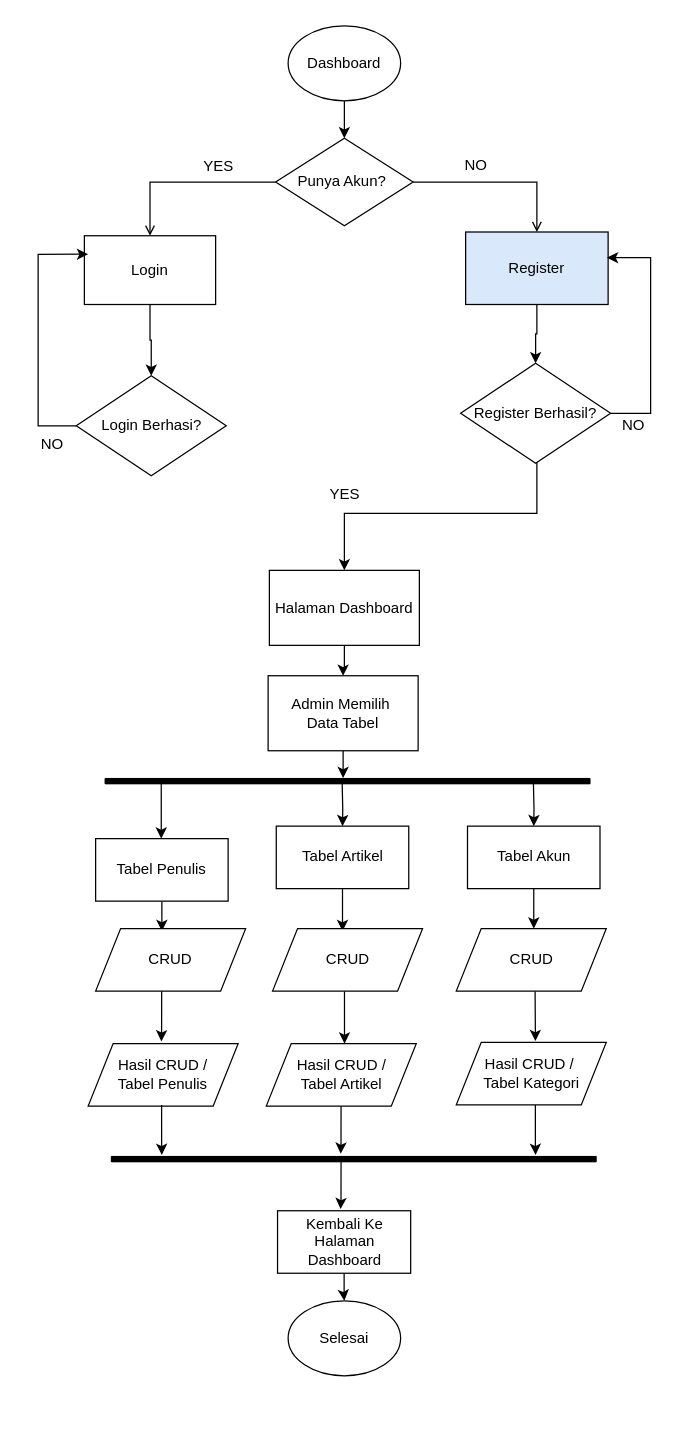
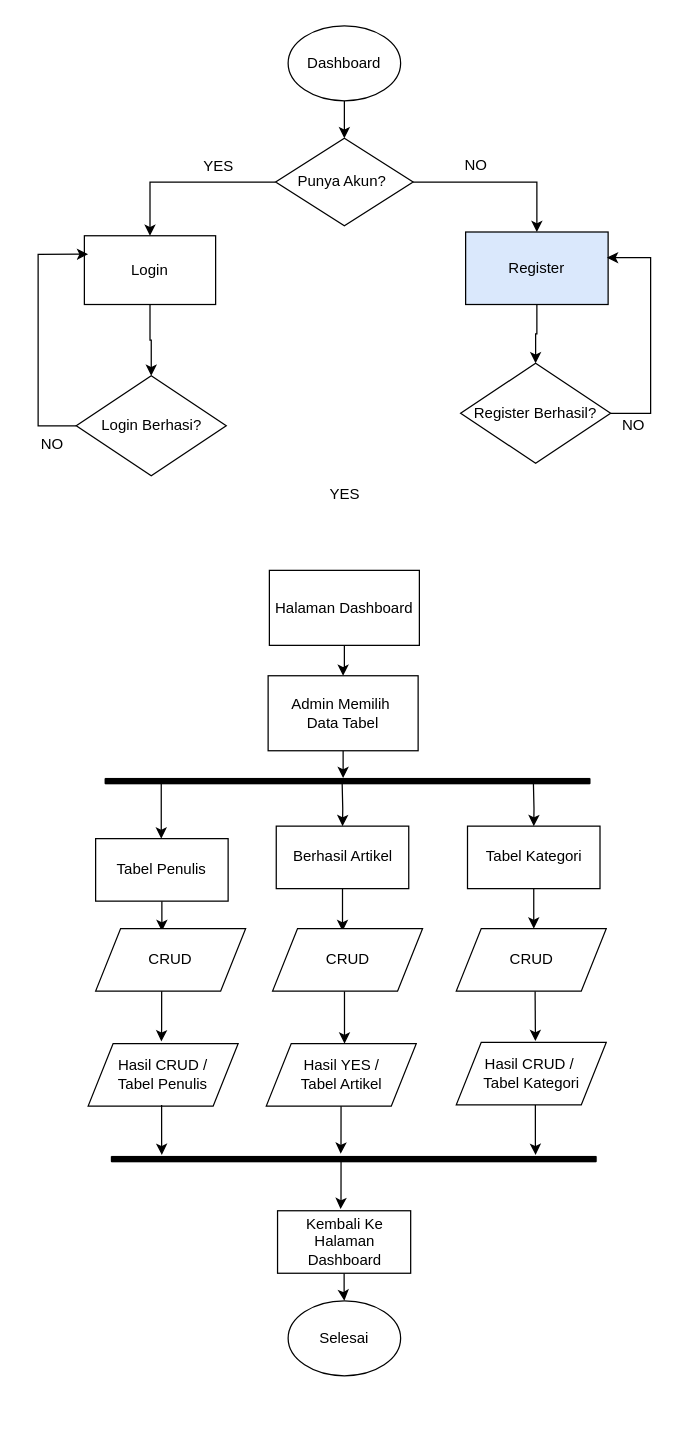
  <mxCell id="0" />
  <mxCell id="1" parent="0" />
  <mxCell id="2" value="" style="edgeStyle=orthogonalEdgeStyle;rounded=0;orthogonalLoop=1;jettySize=auto;html=1;" parent="1" source="3" target="6" edge="1"><mxGeometry relative="1" as="geometry"><mxPoint x="275" y="120" as="targetPoint" /></mxGeometry></mxCell>
  <mxCell id="3" value="Dashboard" style="ellipse;whiteSpace=wrap;html=1;" parent="1" vertex="1"><mxGeometry x="230" y="20" width="90" height="60" as="geometry" /></mxCell>
- <mxCell id="4" value="" style="edgeStyle=orthogonalEdgeStyle;rounded=0;orthogonalLoop=1;jettySize=auto;html=1;endArrow=open;" parent="1" source="6" target="8" edge="1"><mxGeometry relative="1" as="geometry" /></mxCell>
- <mxCell id="5" value="" style="edgeStyle=orthogonalEdgeStyle;rounded=0;orthogonalLoop=1;jettySize=auto;html=1;endArrow=open;" parent="1" source="6" target="10" edge="1"><mxGeometry relative="1" as="geometry" /></mxCell>
+ <mxCell id="4" value="" style="edgeStyle=orthogonalEdgeStyle;rounded=0;orthogonalLoop=1;jettySize=auto;html=1;" parent="1" source="6" target="8" edge="1"><mxGeometry relative="1" as="geometry" /></mxCell>
+ <mxCell id="5" value="" style="edgeStyle=orthogonalEdgeStyle;rounded=0;orthogonalLoop=1;jettySize=auto;html=1;" parent="1" source="6" target="10" edge="1"><mxGeometry relative="1" as="geometry" /></mxCell>
  <mxCell id="6" value="Punya Akun?&amp;nbsp;" style="rhombus;whiteSpace=wrap;html=1;" parent="1" vertex="1"><mxGeometry x="220" y="110" width="110" height="70" as="geometry" /></mxCell>
  <mxCell id="7" value="" style="edgeStyle=orthogonalEdgeStyle;rounded=0;orthogonalLoop=1;jettySize=auto;html=1;" parent="1" source="8" target="50" edge="1"><mxGeometry relative="1" as="geometry"><mxPoint x="122.5" y="300" as="targetPoint" /></mxGeometry></mxCell>
  <mxCell id="8" value="Login" style="whiteSpace=wrap;html=1;" parent="1" vertex="1"><mxGeometry x="67" y="188" width="105" height="55" as="geometry" /></mxCell>
  <mxCell id="9" value="" style="edgeStyle=orthogonalEdgeStyle;rounded=0;orthogonalLoop=1;jettySize=auto;html=1;" parent="1" source="10" target="49" edge="1"><mxGeometry relative="1" as="geometry"><mxPoint x="429.485" y="300" as="targetPoint" /></mxGeometry></mxCell>
  <mxCell id="10" value="Register" style="whiteSpace=wrap;html=1;fillColor=#dae8fc;" parent="1" vertex="1"><mxGeometry x="372" y="185" width="114" height="58" as="geometry" /></mxCell>
  <mxCell id="11" value="YES" style="text;html=1;align=center;verticalAlign=middle;resizable=0;points=[];autosize=1;strokeColor=none;fillColor=none;" parent="1" vertex="1"><mxGeometry x="149" y="118" width="50" height="30" as="geometry" /></mxCell>
  <mxCell id="12" value="NO" style="text;html=1;align=center;verticalAlign=middle;resizable=0;points=[];autosize=1;strokeColor=none;fillColor=none;" parent="1" vertex="1"><mxGeometry x="360" y="117" width="40" height="30" as="geometry" /></mxCell>
- <mxCell id="13" style="edgeStyle=orthogonalEdgeStyle;rounded=0;orthogonalLoop=1;jettySize=auto;html=1;exitX=0.48;exitY=0.979;exitDx=0;exitDy=0;exitPerimeter=0;" parent="1" source="49" target="18" edge="1"><mxGeometry relative="1" as="geometry"><mxPoint x="429" y="390" as="sourcePoint" /><Array as="points"><mxPoint x="429" y="368" /><mxPoint x="429" y="410" /><mxPoint x="275" y="410" /></Array></mxGeometry></mxCell>
  <mxCell id="14" style="edgeStyle=orthogonalEdgeStyle;rounded=0;orthogonalLoop=1;jettySize=auto;html=1;entryX=0.992;entryY=0.354;entryDx=0;entryDy=0;entryPerimeter=0;" parent="1" source="49" target="10" edge="1"><mxGeometry relative="1" as="geometry"><Array as="points"><mxPoint x="520" y="330" /><mxPoint x="520" y="206" /></Array><mxPoint x="490" y="330" as="sourcePoint" /></mxGeometry></mxCell>
  <mxCell id="15" value="NO" style="text;html=1;align=center;verticalAlign=middle;resizable=0;points=[];autosize=1;strokeColor=none;fillColor=none;" parent="1" vertex="1"><mxGeometry x="486" y="325" width="40" height="30" as="geometry" /></mxCell>
  <mxCell id="16" style="edgeStyle=orthogonalEdgeStyle;rounded=0;orthogonalLoop=1;jettySize=auto;html=1;exitX=0;exitY=0.5;exitDx=0;exitDy=0;entryX=0;entryY=0.25;entryDx=0;entryDy=0;" parent="1" edge="1" source="50"><mxGeometry relative="1" as="geometry"><mxPoint x="62.5" y="331" as="sourcePoint" /><mxPoint x="70" y="202.75" as="targetPoint" /><Array as="points"><mxPoint x="30" y="340" /><mxPoint x="30" y="203" /></Array></mxGeometry></mxCell>
  <mxCell id="17" value="" style="edgeStyle=orthogonalEdgeStyle;rounded=0;orthogonalLoop=1;jettySize=auto;html=1;" parent="1" source="18" target="21" edge="1"><mxGeometry relative="1" as="geometry" /></mxCell>
  <mxCell id="18" value="Halaman Dashboard" style="whiteSpace=wrap;html=1;" parent="1" vertex="1"><mxGeometry x="215" y="455.69" width="120" height="60" as="geometry" /></mxCell>
  <mxCell id="19" value="YES" style="text;html=1;align=center;verticalAlign=middle;resizable=0;points=[];autosize=1;strokeColor=none;fillColor=none;" parent="1" vertex="1"><mxGeometry x="250" y="380" width="50" height="30" as="geometry" /></mxCell>
  <mxCell id="20" value="" style="edgeStyle=orthogonalEdgeStyle;rounded=0;orthogonalLoop=1;jettySize=auto;html=1;" parent="1" source="21" target="22" edge="1"><mxGeometry relative="1" as="geometry"><Array as="points"><mxPoint x="280" y="650" /><mxPoint x="280" y="650" /></Array></mxGeometry></mxCell>
  <mxCell id="21" value="Admin Memilih&amp;nbsp;&lt;div&gt;Data Tabel&lt;/div&gt;" style="whiteSpace=wrap;html=1;" parent="1" vertex="1"><mxGeometry x="214" y="540" width="120" height="60" as="geometry" /></mxCell>
  <mxCell id="22" value="" style="html=1;points=[];perimeter=orthogonalPerimeter;fillColor=strokeColor;rotation=90;strokeWidth=0;rounded=1;" parent="1" vertex="1"><mxGeometry x="275.04" y="430" width="5" height="388.66" as="geometry" /></mxCell>
  <mxCell id="23" value="" style="edgeStyle=orthogonalEdgeStyle;rounded=0;orthogonalLoop=1;jettySize=auto;html=1;" parent="1" target="27" edge="1"><mxGeometry relative="1" as="geometry"><mxPoint x="128.5" y="624.31" as="sourcePoint" /><mxPoint x="128.5" y="654.31" as="targetPoint" /><Array as="points" /></mxGeometry></mxCell>
  <mxCell id="24" value="" style="edgeStyle=orthogonalEdgeStyle;rounded=0;orthogonalLoop=1;jettySize=auto;html=1;" parent="1" target="29" edge="1"><mxGeometry relative="1" as="geometry"><mxPoint x="273.21" y="625.31" as="sourcePoint" /><mxPoint x="273.5" y="664.31" as="targetPoint" /><Array as="points" /></mxGeometry></mxCell>
  <mxCell id="25" value="" style="edgeStyle=orthogonalEdgeStyle;rounded=0;orthogonalLoop=1;jettySize=auto;html=1;" parent="1" target="31" edge="1"><mxGeometry relative="1" as="geometry"><mxPoint x="426.21" y="625.31" as="sourcePoint" /><mxPoint x="426.5" y="664.31" as="targetPoint" /><Array as="points" /></mxGeometry></mxCell>
  <mxCell id="26" value="" style="edgeStyle=orthogonalEdgeStyle;rounded=0;orthogonalLoop=1;jettySize=auto;html=1;" parent="1" source="27" edge="1"><mxGeometry relative="1" as="geometry"><mxPoint x="129" y="744.31" as="targetPoint" /></mxGeometry></mxCell>
  <mxCell id="27" value="Tabel Penulis" style="rounded=0;whiteSpace=wrap;html=1;" parent="1" vertex="1"><mxGeometry x="76" y="670.31" width="106" height="50" as="geometry" /></mxCell>
  <mxCell id="28" value="" style="edgeStyle=orthogonalEdgeStyle;rounded=0;orthogonalLoop=1;jettySize=auto;html=1;" parent="1" source="29" edge="1"><mxGeometry relative="1" as="geometry"><mxPoint x="273.5" y="744.31" as="targetPoint" /></mxGeometry></mxCell>
- <mxCell id="29" value="Tabel Artikel" style="rounded=0;whiteSpace=wrap;html=1;" parent="1" vertex="1"><mxGeometry x="220.5" y="660.31" width="106" height="50" as="geometry" /></mxCell>
+ <mxCell id="29" value="Berhasil Artikel" style="rounded=0;whiteSpace=wrap;html=1;" parent="1" vertex="1"><mxGeometry x="220.5" y="660.31" width="106" height="50" as="geometry" /></mxCell>
  <mxCell id="30" value="" style="edgeStyle=orthogonalEdgeStyle;rounded=0;orthogonalLoop=1;jettySize=auto;html=1;" parent="1" source="31" edge="1"><mxGeometry relative="1" as="geometry"><mxPoint x="426.5" y="742.31" as="targetPoint" /></mxGeometry></mxCell>
- <mxCell id="31" value="Tabel Akun" style="rounded=0;whiteSpace=wrap;html=1;" parent="1" vertex="1"><mxGeometry x="373.5" y="660.31" width="106" height="50" as="geometry" /></mxCell>
+ <mxCell id="31" value="Tabel Kategori" style="rounded=0;whiteSpace=wrap;html=1;" parent="1" vertex="1"><mxGeometry x="373.5" y="660.31" width="106" height="50" as="geometry" /></mxCell>
  <mxCell id="32" value="" style="edgeStyle=orthogonalEdgeStyle;rounded=0;orthogonalLoop=1;jettySize=auto;html=1;" parent="1" target="39" edge="1"><mxGeometry relative="1" as="geometry"><mxPoint x="275.08" y="792.31" as="sourcePoint" /><mxPoint x="275.139" y="830.715" as="targetPoint" /><Array as="points"><mxPoint x="275.5" y="824.31" /><mxPoint x="275.5" y="824.31" /></Array></mxGeometry></mxCell>
  <mxCell id="33" value="" style="edgeStyle=orthogonalEdgeStyle;rounded=0;orthogonalLoop=1;jettySize=auto;html=1;entryX=0.215;entryY=0.121;entryDx=0;entryDy=0;entryPerimeter=0;" parent="1" edge="1"><mxGeometry relative="1" as="geometry"><mxPoint x="427.58" y="792.31" as="sourcePoint" /><mxPoint x="427.842" y="832.215" as="targetPoint" /><Array as="points" /></mxGeometry></mxCell>
  <mxCell id="34" value="CRUD" style="shape=parallelogram;perimeter=parallelogramPerimeter;whiteSpace=wrap;html=1;fixedSize=1;" parent="1" vertex="1"><mxGeometry x="217.54" y="742.31" width="120" height="50" as="geometry" /></mxCell>
  <mxCell id="35" value="CRUD" style="shape=parallelogram;perimeter=parallelogramPerimeter;whiteSpace=wrap;html=1;fixedSize=1;" parent="1" vertex="1"><mxGeometry x="364.5" y="742.31" width="120" height="50" as="geometry" /></mxCell>
  <mxCell id="36" value="CRUD" style="shape=parallelogram;perimeter=parallelogramPerimeter;whiteSpace=wrap;html=1;fixedSize=1;" parent="1" vertex="1"><mxGeometry x="76" y="742.31" width="120" height="50" as="geometry" /></mxCell>
  <mxCell id="37" value="" style="edgeStyle=orthogonalEdgeStyle;rounded=0;orthogonalLoop=1;jettySize=auto;html=1;entryX=0.274;entryY=0.891;entryDx=0;entryDy=0;entryPerimeter=0;" parent="1" edge="1"><mxGeometry relative="1" as="geometry"><mxPoint x="128.83" y="792.31" as="sourcePoint" /><mxPoint x="128.574" y="832.51" as="targetPoint" /><Array as="points"><mxPoint x="128.5" y="822.31" /></Array></mxGeometry></mxCell>
  <mxCell id="38" value="Hasil CRUD /&lt;div&gt;Tabel Penulis&lt;/div&gt;" style="shape=parallelogram;perimeter=parallelogramPerimeter;whiteSpace=wrap;html=1;fixedSize=1;" parent="1" vertex="1"><mxGeometry x="70" y="834.31" width="120" height="50" as="geometry" /></mxCell>
- <mxCell id="39" value="Hasil CRUD /&lt;div&gt;Tabel Artikel&lt;/div&gt;" style="shape=parallelogram;perimeter=parallelogramPerimeter;whiteSpace=wrap;html=1;fixedSize=1;" parent="1" vertex="1"><mxGeometry x="212.5" y="834.31" width="120" height="50" as="geometry" /></mxCell>
+ <mxCell id="39" value="Hasil YES /&lt;div&gt;Tabel Artikel&lt;/div&gt;" style="shape=parallelogram;perimeter=parallelogramPerimeter;whiteSpace=wrap;html=1;fixedSize=1;" parent="1" vertex="1"><mxGeometry x="212.5" y="834.31" width="120" height="50" as="geometry" /></mxCell>
  <mxCell id="40" value="Hasil CRUD /&amp;nbsp;&lt;div&gt;Tabel Kategori&lt;/div&gt;" style="shape=parallelogram;perimeter=parallelogramPerimeter;whiteSpace=wrap;html=1;fixedSize=1;" parent="1" vertex="1"><mxGeometry x="364.5" y="833.31" width="120" height="50" as="geometry" /></mxCell>
  <mxCell id="41" value="" style="edgeStyle=orthogonalEdgeStyle;rounded=0;orthogonalLoop=1;jettySize=auto;html=1;entryX=-0.366;entryY=0.527;entryDx=0;entryDy=0;entryPerimeter=0;" parent="1" target="42" edge="1"><mxGeometry relative="1" as="geometry"><mxPoint x="272.34" y="884.31" as="sourcePoint" /><mxPoint x="272.084" y="924.51" as="targetPoint" /><Array as="points"><mxPoint x="272.5" y="914.31" /></Array></mxGeometry></mxCell>
  <mxCell id="42" value="" style="html=1;points=[];perimeter=orthogonalPerimeter;fillColor=strokeColor;rotation=90;strokeWidth=0;rounded=1;" parent="1" vertex="1"><mxGeometry x="280.04" y="732.31" width="5" height="388.66" as="geometry" /></mxCell>
  <mxCell id="43" value="" style="edgeStyle=orthogonalEdgeStyle;rounded=0;orthogonalLoop=1;jettySize=auto;html=1;entryX=-0.366;entryY=0.527;entryDx=0;entryDy=0;entryPerimeter=0;" parent="1" edge="1"><mxGeometry relative="1" as="geometry"><mxPoint x="427.79" y="883.31" as="sourcePoint" /><mxPoint x="427.95" y="923.31" as="targetPoint" /><Array as="points"><mxPoint x="427.95" y="913.31" /></Array></mxGeometry></mxCell>
  <mxCell id="44" value="" style="edgeStyle=orthogonalEdgeStyle;rounded=0;orthogonalLoop=1;jettySize=auto;html=1;entryX=-0.366;entryY=0.527;entryDx=0;entryDy=0;entryPerimeter=0;" parent="1" edge="1"><mxGeometry relative="1" as="geometry"><mxPoint x="128.79" y="883.31" as="sourcePoint" /><mxPoint x="128.95" y="923.31" as="targetPoint" /><Array as="points"><mxPoint x="128.95" y="913.31" /></Array></mxGeometry></mxCell>
  <mxCell id="45" value="" style="edgeStyle=orthogonalEdgeStyle;rounded=0;orthogonalLoop=1;jettySize=auto;html=1;entryX=-0.366;entryY=0.527;entryDx=0;entryDy=0;entryPerimeter=0;" parent="1" edge="1"><mxGeometry relative="1" as="geometry"><mxPoint x="272.34" y="929" as="sourcePoint" /><mxPoint x="272" y="966.69" as="targetPoint" /><Array as="points"><mxPoint x="272.5" y="959" /></Array></mxGeometry></mxCell>
  <mxCell id="46" value="" style="edgeStyle=orthogonalEdgeStyle;rounded=0;orthogonalLoop=1;jettySize=auto;html=1;" parent="1" source="47" target="48" edge="1"><mxGeometry relative="1" as="geometry" /></mxCell>
  <mxCell id="47" value="&lt;div&gt;Kembali Ke&lt;/div&gt;Halaman Dashboard" style="whiteSpace=wrap;html=1;" parent="1" vertex="1"><mxGeometry x="221.54" y="968" width="106.5" height="50" as="geometry" /></mxCell>
  <mxCell id="48" value="Selesai" style="ellipse;whiteSpace=wrap;html=1;" parent="1" vertex="1"><mxGeometry x="230" y="1040" width="90" height="60" as="geometry" /></mxCell>
  <mxCell id="49" value="Register Berhasil?" style="rhombus;whiteSpace=wrap;html=1;" vertex="1" parent="1"><mxGeometry x="368" y="290" width="120" height="80" as="geometry" /></mxCell>
  <mxCell id="50" value="Login Berhasi?" style="rhombus;whiteSpace=wrap;html=1;" vertex="1" parent="1"><mxGeometry x="60.5" y="300" width="120" height="80" as="geometry" /></mxCell>
  <mxCell id="51" value="NO" style="text;html=1;align=center;verticalAlign=middle;resizable=0;points=[];autosize=1;strokeColor=none;fillColor=none;" vertex="1" parent="1"><mxGeometry x="20.5" y="340" width="40" height="30" as="geometry" /></mxCell>
